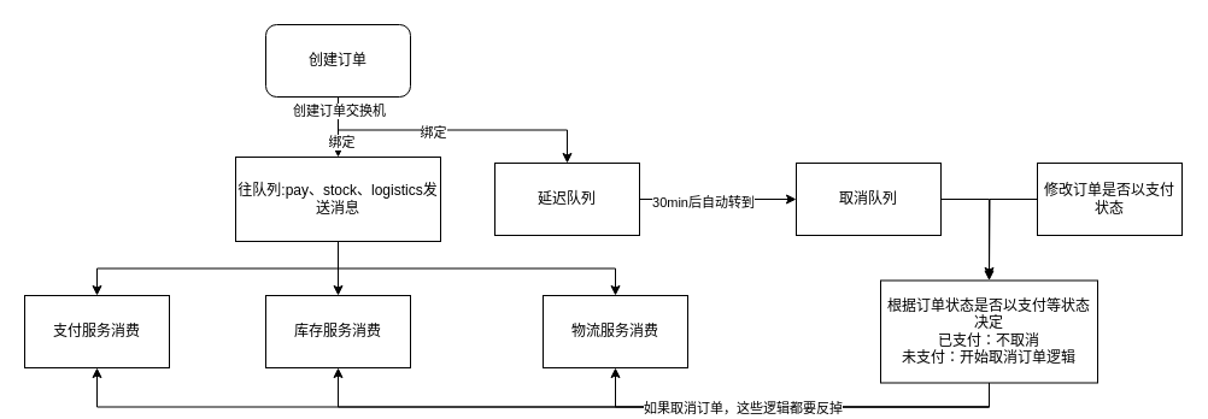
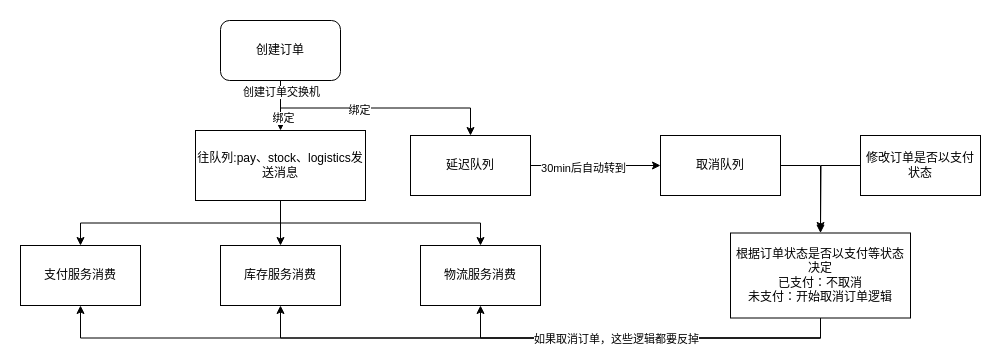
  <mxCell id="0" />
  <mxCell id="1" parent="0" />
  <mxCell id="2" style="edgeStyle=orthogonalEdgeStyle;rounded=0;orthogonalLoop=1;jettySize=auto;html=1;exitX=0.5;exitY=1;exitDx=0;exitDy=0;" parent="1" source="7" target="11" edge="1"><mxGeometry relative="1" as="geometry" /></mxCell>
  <mxCell id="3" value="绑定" style="edgeLabel;html=1;align=center;verticalAlign=middle;resizable=0;points=[];" vertex="1" connectable="0" parent="2"><mxGeometry x="0.48" y="2" relative="1" as="geometry"><mxPoint as="offset" /></mxGeometry></mxCell>
  <mxCell id="4" style="edgeStyle=orthogonalEdgeStyle;rounded=0;orthogonalLoop=1;jettySize=auto;html=1;exitX=0.5;exitY=1;exitDx=0;exitDy=0;" parent="1" source="7" target="17" edge="1"><mxGeometry relative="1" as="geometry" /></mxCell>
  <mxCell id="5" value="创建订单交换机" style="edgeLabel;html=1;align=center;verticalAlign=middle;resizable=0;points=[];" vertex="1" connectable="0" parent="4"><mxGeometry x="-0.91" relative="1" as="geometry"><mxPoint as="offset" /></mxGeometry></mxCell>
  <mxCell id="6" value="绑定" style="edgeLabel;html=1;align=center;verticalAlign=middle;resizable=0;points=[];" vertex="1" connectable="0" parent="4"><mxGeometry x="-0.131" y="-1" relative="1" as="geometry"><mxPoint y="1" as="offset" /></mxGeometry></mxCell>
  <mxCell id="7" value="创建订单" style="rounded=1;whiteSpace=wrap;html=1;" parent="1" vertex="1"><mxGeometry x="220" y="20" width="120" height="60" as="geometry" /></mxCell>
  <mxCell id="8" style="edgeStyle=orthogonalEdgeStyle;rounded=0;orthogonalLoop=1;jettySize=auto;html=1;exitX=0.5;exitY=1;exitDx=0;exitDy=0;entryX=0.5;entryY=0;entryDx=0;entryDy=0;" parent="1" source="11" target="13" edge="1"><mxGeometry relative="1" as="geometry" /></mxCell>
  <mxCell id="9" style="edgeStyle=orthogonalEdgeStyle;rounded=0;orthogonalLoop=1;jettySize=auto;html=1;exitX=0.5;exitY=1;exitDx=0;exitDy=0;entryX=0.5;entryY=0;entryDx=0;entryDy=0;" parent="1" source="11" target="12" edge="1"><mxGeometry relative="1" as="geometry" /></mxCell>
  <mxCell id="10" style="edgeStyle=orthogonalEdgeStyle;rounded=0;orthogonalLoop=1;jettySize=auto;html=1;exitX=0.5;exitY=1;exitDx=0;exitDy=0;" parent="1" source="11" target="14" edge="1"><mxGeometry relative="1" as="geometry" /></mxCell>
  <mxCell id="11" value="往队列:pay、stock、logistics发送消息" style="rounded=0;whiteSpace=wrap;html=1;" parent="1" vertex="1"><mxGeometry x="195" y="130" width="170" height="70" as="geometry" /></mxCell>
  <mxCell id="12" value="支付服务消费" style="rounded=0;whiteSpace=wrap;html=1;" parent="1" vertex="1"><mxGeometry x="20" y="245" width="120" height="60" as="geometry" /></mxCell>
  <mxCell id="13" value="库存服务消费" style="rounded=0;whiteSpace=wrap;html=1;" parent="1" vertex="1"><mxGeometry x="220" y="245" width="120" height="60" as="geometry" /></mxCell>
- <mxCell id="14" value="物流服务消费" style="rounded=0;whiteSpace=wrap;html=1;" parent="1" vertex="1"><mxGeometry x="450" y="245" width="120" height="60" as="geometry" /></mxCell>
+ <mxCell id="14" value="物流服务消费" style="rounded=0;whiteSpace=wrap;html=1;" parent="1" vertex="1"><mxGeometry x="420" y="245" width="120" height="60" as="geometry" /></mxCell>
  <mxCell id="15" style="edgeStyle=orthogonalEdgeStyle;rounded=0;orthogonalLoop=1;jettySize=auto;html=1;exitX=1;exitY=0.5;exitDx=0;exitDy=0;" parent="1" source="17" target="19" edge="1"><mxGeometry relative="1" as="geometry" /></mxCell>
  <mxCell id="16" value="30min后自动转到" style="edgeLabel;html=1;align=center;verticalAlign=middle;resizable=0;points=[];" parent="15" vertex="1" connectable="0"><mxGeometry x="-0.2" y="-2" relative="1" as="geometry"><mxPoint as="offset" /></mxGeometry></mxCell>
  <mxCell id="17" value="延迟队列" style="rounded=0;whiteSpace=wrap;html=1;" parent="1" vertex="1"><mxGeometry x="410" y="135" width="120" height="60" as="geometry" /></mxCell>
  <mxCell id="18" style="edgeStyle=orthogonalEdgeStyle;rounded=0;orthogonalLoop=1;jettySize=auto;html=1;exitX=1;exitY=0.5;exitDx=0;exitDy=0;" parent="1" source="19" target="26" edge="1"><mxGeometry relative="1" as="geometry" /></mxCell>
  <mxCell id="19" value="取消队列" style="rounded=0;whiteSpace=wrap;html=1;" parent="1" vertex="1"><mxGeometry x="660" y="135" width="120" height="60" as="geometry" /></mxCell>
  <mxCell id="20" style="edgeStyle=orthogonalEdgeStyle;rounded=0;orthogonalLoop=1;jettySize=auto;html=1;exitX=0;exitY=0.5;exitDx=0;exitDy=0;" parent="1" source="21" edge="1"><mxGeometry relative="1" as="geometry"><mxPoint x="820" y="230" as="targetPoint" /></mxGeometry></mxCell>
  <mxCell id="21" value="修改订单是否以支付状态" style="rounded=0;whiteSpace=wrap;html=1;" parent="1" vertex="1"><mxGeometry x="860" y="135" width="120" height="60" as="geometry" /></mxCell>
  <mxCell id="22" style="edgeStyle=orthogonalEdgeStyle;rounded=0;orthogonalLoop=1;jettySize=auto;html=1;exitX=0.5;exitY=1;exitDx=0;exitDy=0;entryX=0.5;entryY=1;entryDx=0;entryDy=0;" parent="1" source="26" target="14" edge="1"><mxGeometry relative="1" as="geometry" /></mxCell>
  <mxCell id="23" style="edgeStyle=orthogonalEdgeStyle;rounded=0;orthogonalLoop=1;jettySize=auto;html=1;exitX=0.5;exitY=1;exitDx=0;exitDy=0;entryX=0.5;entryY=1;entryDx=0;entryDy=0;" parent="1" source="26" target="13" edge="1"><mxGeometry relative="1" as="geometry" /></mxCell>
  <mxCell id="24" style="edgeStyle=orthogonalEdgeStyle;rounded=0;orthogonalLoop=1;jettySize=auto;html=1;exitX=0.5;exitY=1;exitDx=0;exitDy=0;entryX=0.5;entryY=1;entryDx=0;entryDy=0;" parent="1" source="26" target="12" edge="1"><mxGeometry relative="1" as="geometry" /></mxCell>
  <mxCell id="25" value="如果取消订单，这些逻辑都要反掉" style="edgeLabel;html=1;align=center;verticalAlign=middle;resizable=0;points=[];" parent="24" vertex="1" connectable="0"><mxGeometry x="-0.432" y="1" relative="1" as="geometry"><mxPoint as="offset" /></mxGeometry></mxCell>
  <mxCell id="26" value="根据订单状态是否以支付等状态决定&lt;br&gt;&lt;div&gt;已支付：不取消&lt;/div&gt;&lt;div&gt;未支付：开始取消订单逻辑&lt;br&gt;&lt;/div&gt;" style="rounded=0;whiteSpace=wrap;html=1;" parent="1" vertex="1"><mxGeometry x="730" y="232.5" width="180" height="85" as="geometry" /></mxCell>
